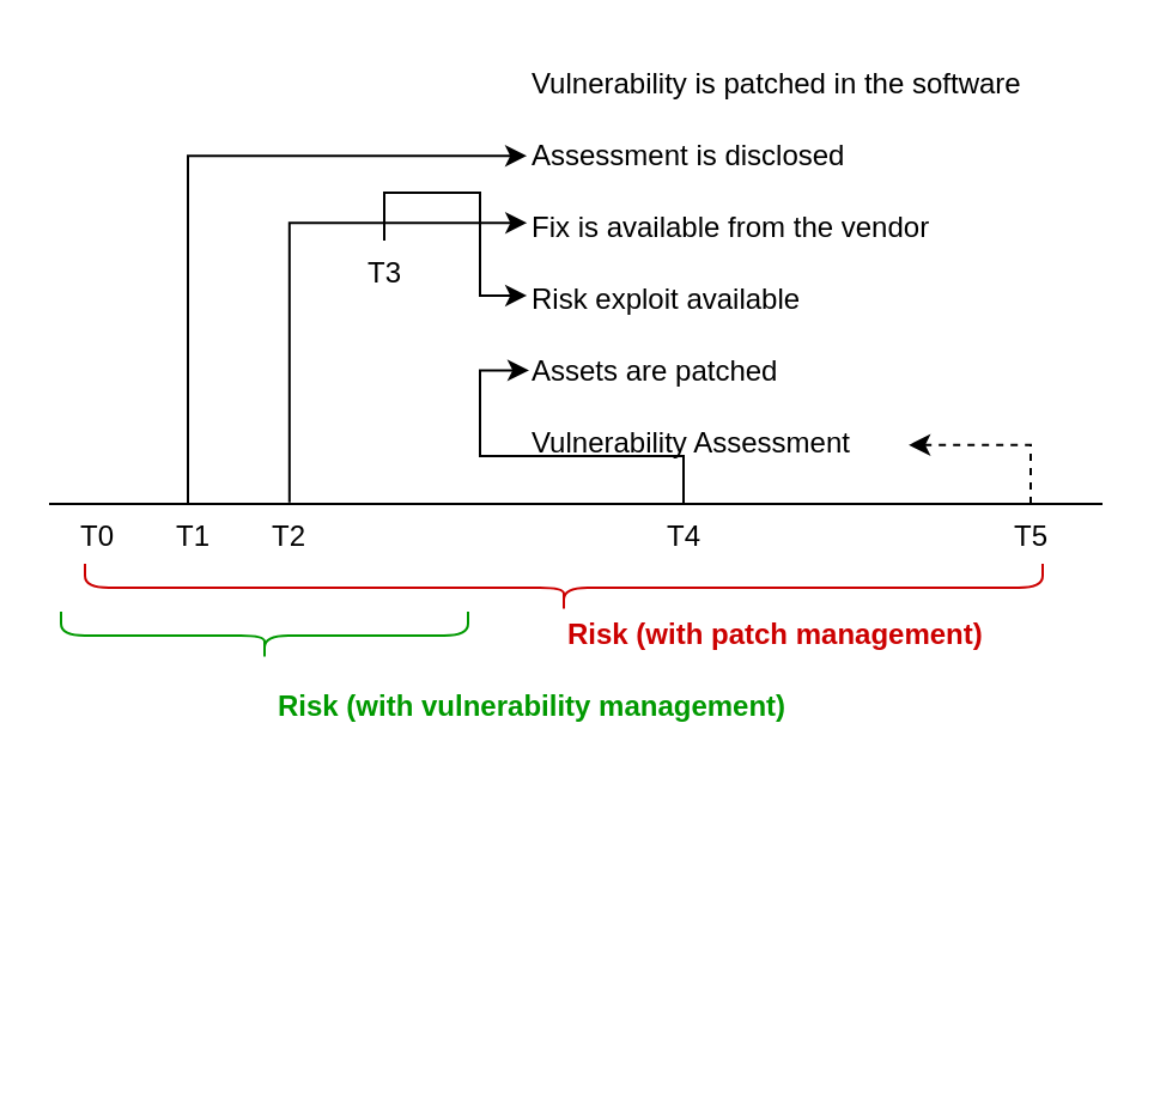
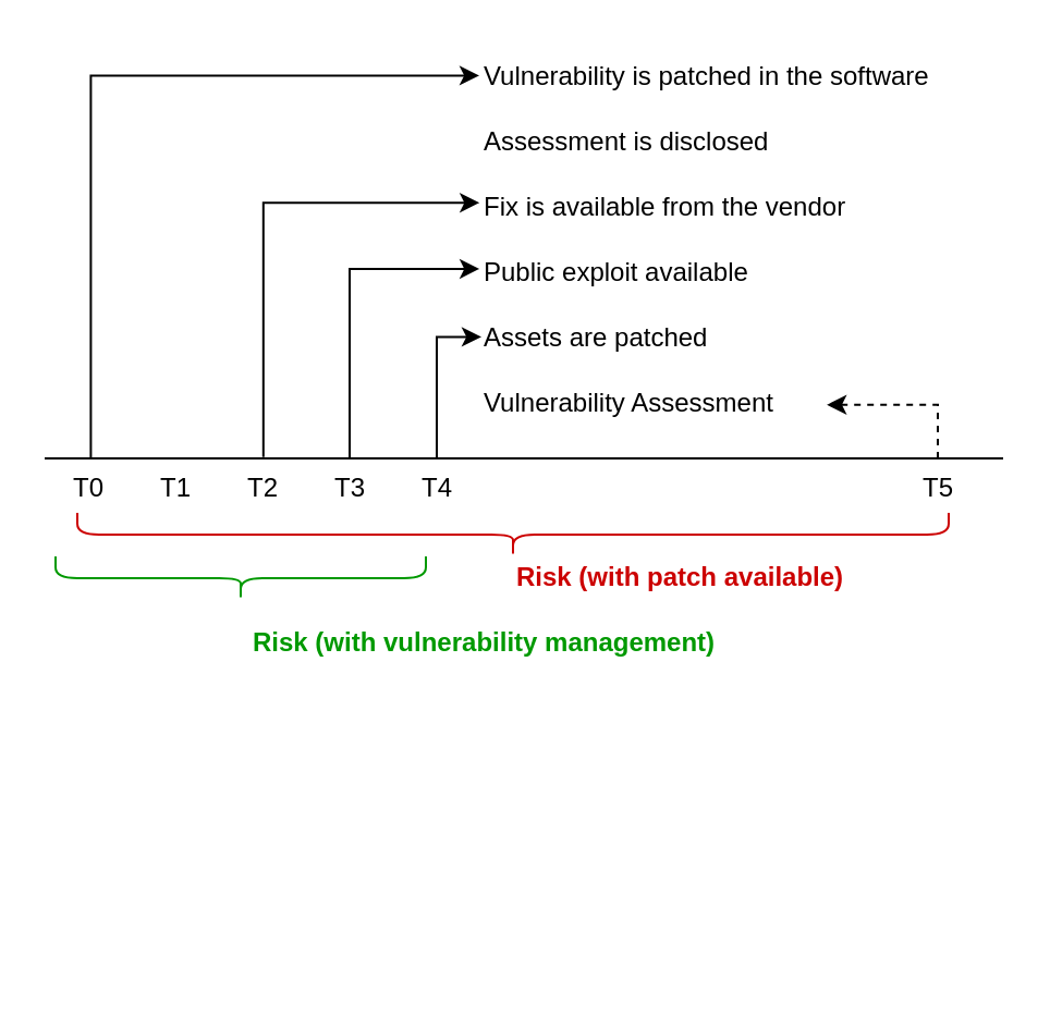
  <mxCell id="0" />
  <mxCell id="1" parent="0" />
  <mxCell id="2" value="" style="endArrow=none;html=1;rounded=0;fontSize=12;align=center;verticalAlign=top;" edge="1" parent="1"><mxGeometry width="50" height="50" relative="1" as="geometry"><mxPoint x="20" y="210" as="sourcePoint" /><mxPoint x="460" y="210" as="targetPoint" /></mxGeometry></mxCell>
+ <mxCell id="3" style="edgeStyle=orthogonalEdgeStyle;rounded=0;orthogonalLoop=1;jettySize=auto;html=1;entryX=-0.002;entryY=0.473;entryDx=0;entryDy=0;entryPerimeter=0;fontSize=12;exitX=0.53;exitY=0.007;exitDx=0;exitDy=0;exitPerimeter=0;" edge="1" parent="1" source="4" target="19"><mxGeometry relative="1" as="geometry" /></mxCell>
  <mxCell id="4" value="T0" style="text;html=1;align=center;verticalAlign=top;resizable=0;points=[];autosize=1;strokeColor=none;fillColor=none;fontSize=12;" vertex="1" parent="1"><mxGeometry x="20" y="210" width="40" height="30" as="geometry" /></mxCell>
- <mxCell id="5" style="edgeStyle=orthogonalEdgeStyle;rounded=0;orthogonalLoop=1;jettySize=auto;html=1;entryX=-0.003;entryY=0.487;entryDx=0;entryDy=0;entryPerimeter=0;fontSize=12;exitX=0.45;exitY=0.007;exitDx=0;exitDy=0;exitPerimeter=0;" edge="1" parent="1" source="6" target="15"><mxGeometry relative="1" as="geometry" /></mxCell>
  <mxCell id="6" value="T1" style="text;html=1;align=center;verticalAlign=top;resizable=0;points=[];autosize=1;strokeColor=none;fillColor=none;fontSize=12;" vertex="1" parent="1"><mxGeometry x="60" y="210" width="40" height="30" as="geometry" /></mxCell>
  <mxCell id="7" style="edgeStyle=orthogonalEdgeStyle;rounded=0;orthogonalLoop=1;jettySize=auto;html=1;entryX=-0.002;entryY=0.42;entryDx=0;entryDy=0;entryPerimeter=0;fontSize=12;exitX=0.51;exitY=-0.02;exitDx=0;exitDy=0;exitPerimeter=0;" edge="1" parent="1" source="8" target="16"><mxGeometry relative="1" as="geometry" /></mxCell>
  <mxCell id="8" value="T2" style="text;html=1;align=center;verticalAlign=top;resizable=0;points=[];autosize=1;strokeColor=none;fillColor=none;fontSize=12;" vertex="1" parent="1"><mxGeometry x="100" y="210" width="40" height="30" as="geometry" /></mxCell>
  <mxCell id="9" style="edgeStyle=orthogonalEdgeStyle;rounded=0;orthogonalLoop=1;jettySize=auto;html=1;entryX=-0.003;entryY=0.433;entryDx=0;entryDy=0;entryPerimeter=0;fontSize=12;exitX=0.5;exitY=0;exitDx=0;exitDy=0;exitPerimeter=0;" edge="1" parent="1" source="10" target="17"><mxGeometry relative="1" as="geometry" /></mxCell>
- <mxCell id="10" value="T3" style="text;html=1;align=center;verticalAlign=top;resizable=0;points=[];autosize=1;strokeColor=none;fillColor=none;fontSize=12;" vertex="1" parent="1"><mxGeometry x="140" y="100" width="40" height="30" as="geometry" /></mxCell>
+ <mxCell id="10" value="T3" style="text;html=1;align=center;verticalAlign=top;resizable=0;points=[];autosize=1;strokeColor=none;fillColor=none;fontSize=12;" vertex="1" parent="1"><mxGeometry x="140" y="210" width="40" height="30" as="geometry" /></mxCell>
  <mxCell id="11" style="edgeStyle=orthogonalEdgeStyle;rounded=0;orthogonalLoop=1;jettySize=auto;html=1;entryX=0.004;entryY=0.473;entryDx=0;entryDy=0;entryPerimeter=0;fontSize=12;exitX=0.5;exitY=0;exitDx=0;exitDy=0;exitPerimeter=0;" edge="1" parent="1" source="12" target="18"><mxGeometry relative="1" as="geometry"><mxPoint x="190" y="190" as="sourcePoint" /></mxGeometry></mxCell>
- <mxCell id="12" value="T4" style="text;html=1;align=center;verticalAlign=top;resizable=0;points=[];autosize=1;strokeColor=none;fillColor=none;fontSize=12;" vertex="1" parent="1"><mxGeometry x="265" y="210" width="40" height="30" as="geometry" /></mxCell>
+ <mxCell id="12" value="T4" style="text;html=1;align=center;verticalAlign=top;resizable=0;points=[];autosize=1;strokeColor=none;fillColor=none;fontSize=12;" vertex="1" parent="1"><mxGeometry x="180" y="210" width="40" height="30" as="geometry" /></mxCell>
  <mxCell id="13" style="edgeStyle=orthogonalEdgeStyle;rounded=0;orthogonalLoop=1;jettySize=auto;html=1;entryX=0.994;entryY=0.513;entryDx=0;entryDy=0;entryPerimeter=0;fontSize=12;exitX=0.5;exitY=0;exitDx=0;exitDy=0;exitPerimeter=0;dashed=1;" edge="1" parent="1" source="14" target="20"><mxGeometry relative="1" as="geometry" /></mxCell>
  <mxCell id="14" value="T5" style="text;html=1;align=center;verticalAlign=top;resizable=0;points=[];autosize=1;strokeColor=none;fillColor=none;fontSize=12;" vertex="1" parent="1"><mxGeometry x="410" y="210" width="40" height="30" as="geometry" /></mxCell>
  <mxCell id="15" value="Assessment is disclosed" style="text;html=1;align=left;verticalAlign=middle;resizable=0;points=[];autosize=1;strokeColor=none;fillColor=none;fontSize=12;" vertex="1" parent="1"><mxGeometry x="220" y="50" width="150" height="30" as="geometry" /></mxCell>
  <mxCell id="16" value="Fix is available from the vendor" style="text;html=1;align=left;verticalAlign=middle;resizable=0;points=[];autosize=1;strokeColor=none;fillColor=none;fontSize=12;" vertex="1" parent="1"><mxGeometry x="220" y="80" width="190" height="30" as="geometry" /></mxCell>
- <mxCell id="17" value="Risk exploit available" style="text;html=1;align=left;verticalAlign=middle;resizable=0;points=[];autosize=1;strokeColor=none;fillColor=none;fontSize=12;" vertex="1" parent="1"><mxGeometry x="220" y="110" width="140" height="30" as="geometry" /></mxCell>
+ <mxCell id="17" value="Public exploit available" style="text;html=1;align=left;verticalAlign=middle;resizable=0;points=[];autosize=1;strokeColor=none;fillColor=none;fontSize=12;" vertex="1" parent="1"><mxGeometry x="220" y="110" width="140" height="30" as="geometry" /></mxCell>
  <mxCell id="18" value="Assets are patched" style="text;html=1;align=left;verticalAlign=middle;resizable=0;points=[];autosize=1;strokeColor=none;fillColor=none;fontSize=12;" vertex="1" parent="1"><mxGeometry x="220" y="140" width="130" height="30" as="geometry" /></mxCell>
  <mxCell id="19" value="Vulnerability is patched in the software" style="text;html=1;align=left;verticalAlign=middle;resizable=0;points=[];autosize=1;strokeColor=none;fillColor=none;fontSize=12;" vertex="1" parent="1"><mxGeometry x="220" y="20" width="240" height="30" as="geometry" /></mxCell>
  <mxCell id="20" value="Vulnerability Assessment" style="text;html=1;align=left;verticalAlign=middle;resizable=0;points=[];autosize=1;strokeColor=none;fillColor=none;fontSize=12;" vertex="1" parent="1"><mxGeometry x="220" y="170" width="160" height="30" as="geometry" /></mxCell>
  <mxCell id="21" value="Risk (with vulnerability management)" style="text;html=1;align=left;verticalAlign=middle;resizable=0;points=[];autosize=1;strokeColor=none;fillColor=none;fontSize=12;fontColor=#009900;fontStyle=1" vertex="1" parent="1"><mxGeometry x="114" y="280" width="240" height="30" as="geometry" /></mxCell>
- <mxCell id="22" value="Risk (with patch management)" style="text;html=1;align=left;verticalAlign=middle;resizable=0;points=[];autosize=1;strokeColor=none;fillColor=none;fontSize=12;fontColor=#CC0000;fontStyle=1" vertex="1" parent="1"><mxGeometry x="235" y="250" width="200" height="30" as="geometry" /></mxCell>
+ <mxCell id="22" value="Risk (with patch available)" style="text;html=1;align=left;verticalAlign=middle;resizable=0;points=[];autosize=1;strokeColor=none;fillColor=none;fontSize=12;fontColor=#CC0000;fontStyle=1" vertex="1" parent="1"><mxGeometry x="235" y="250" width="200" height="30" as="geometry" /></mxCell>
  <mxCell id="23" value="" style="shape=curlyBracket;whiteSpace=wrap;html=1;rounded=1;flipH=1;fontSize=12;fontColor=#009900;rotation=90;strokeColor=#009900;" vertex="1" parent="1"><mxGeometry x="100" y="180" width="20" height="170" as="geometry" /></mxCell>
  <mxCell id="24" value="" style="shape=curlyBracket;whiteSpace=wrap;html=1;rounded=1;flipH=1;fontSize=12;fontColor=#009900;rotation=90;strokeColor=#CC0000;" vertex="1" parent="1"><mxGeometry x="225" y="45" width="20" height="400" as="geometry" /></mxCell>
